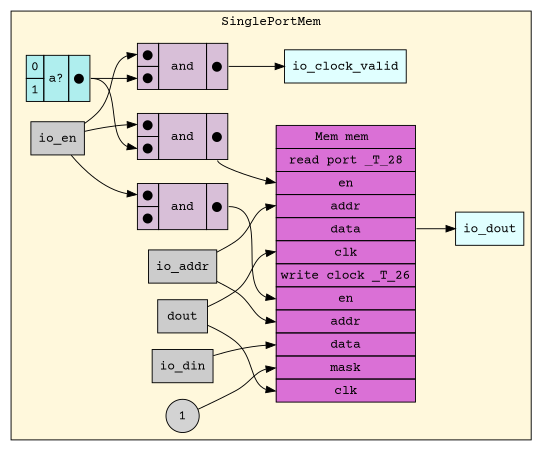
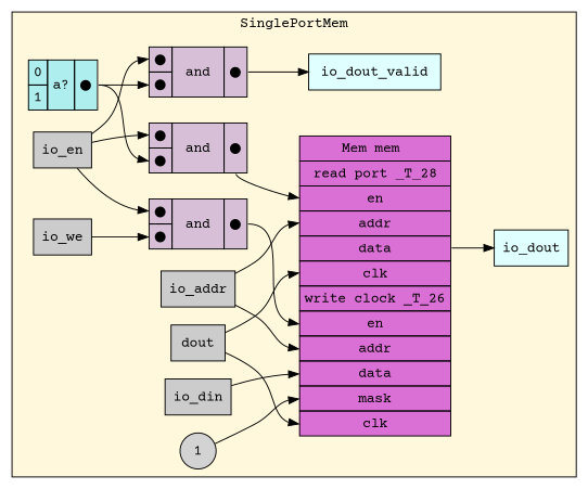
  digraph {
    fontname="Courier Prime"
    rankdir=LR
    node [fontname="Courier Prime" shape=rectangle style=filled]
    edge [fontname="Courier Prime" headport=in1]
    n1 [fillcolor="#CCCCCC" label=dout rank=0]
    n2 [label=< <TABLE BORDER="0" CELLBORDER="1" CELLSPACING="0" CELLPADDING="4" BGCOLOR="#DA70D6">   <TR>     <TD>Mem mem </TD>   </TR>      <TR><TD>read port _T_28</TD></TR>              <TR><TD PORT="_T_28_en">en</TD></TR>            <TR><TD PORT="_T_28_addr">addr</TD></TR>            <TR><TD PORT="_T_28_data">data</TD></TR>            <TR><TD PORT="_T_28_clk">clk</TD></TR>      <TR><TD>write clock _T_26</TD></TR>              <TR><TD PORT="_T_26_en">en</TD></TR>            <TR><TD PORT="_T_26_addr">addr</TD></TR>            <TR><TD PORT="_T_26_data">data</TD></TR>            <TR><TD PORT="_T_26_mask">mask</TD></TR>            <TR><TD PORT="_T_26_clk">clk</TD></TR>      </TABLE>> shape=plaintext style=""]
    n3 [fillcolor="#CCCCCC" label=io_en rank=0]
    n4 [label=< <TABLE BORDER="0" CELLBORDER="1" CELLSPACING="0" CELLPADDING="4" BGCOLOR="#D8BFD8">   <TR>     <TD PORT="in1">&#x25cf;</TD>     <TD ROWSPAN="2" > and </TD>     <TD ROWSPAN="2" PORT="out">&#x25cf;</TD>   </TR>   <TR>     <TD PORT="in2">&#x25cf;</TD>   </TR> </TABLE>> shape=plaintext style=""]
    n5 [label=< <TABLE BORDER="0" CELLBORDER="1" CELLSPACING="0" CELLPADDING="4" BGCOLOR="#D8BFD8">   <TR>     <TD PORT="in1">&#x25cf;</TD>     <TD ROWSPAN="2" > and </TD>     <TD ROWSPAN="2" PORT="out">&#x25cf;</TD>   </TR>   <TR>     <TD PORT="in2">&#x25cf;</TD>   </TR> </TABLE>> shape=plaintext style=""]
    n6 [label=< <TABLE BORDER="0" CELLBORDER="1" CELLSPACING="0" CELLPADDING="4" BGCOLOR="#D8BFD8">   <TR>     <TD PORT="in1">&#x25cf;</TD>     <TD ROWSPAN="2" > and </TD>     <TD ROWSPAN="2" PORT="out">&#x25cf;</TD>   </TR>   <TR>     <TD PORT="in2">&#x25cf;</TD>   </TR> </TABLE>> shape=plaintext style=""]
+   n7 [fillcolor="#CCCCCC" label=io_we rank=0]
    n8 [label=< <TABLE BORDER="0" CELLBORDER="1" CELLSPACING="0" CELLPADDING="4" BGCOLOR="#AFEEEE">   <TR>     <TD PORT="in1">0</TD>     <TD ROWSPAN="2" PORT="select">a?</TD>     <TD ROWSPAN="2" PORT="out">&#x25cf;</TD>   </TR>   <TR>     <TD PORT="in2">1</TD>   </TR> </TABLE>> shape=plaintext style=""]
    n9 [fillcolor="#CCCCCC" label=io_addr rank=0]
    n10 [fillcolor="#CCCCCC" label=io_din rank=0]
    n11 [fillcolor="#E0FFFF" label=io_dout rank=1000]
-   n12 [fillcolor="#E0FFFF" label=io_clock_valid rank=1000]
+   n12 [fillcolor="#E0FFFF" label=io_dout_valid rank=1000]
    n13 [BGCOLOR="#C0C0C0" label=1 shape=circle]
    subgraph cluster_1 {
      bgcolor="#FFF8DC"
      label=SinglePortMem
      n1
      n2
      n3
      n4
      n5
      n6
+     n7
      n8
      n9
      n10
      n11
      n12
      n13
    }
    n1 -> n2 [headport=_T_28_clk]
    n1 -> n2 [headport=_T_26_clk]
    n2 -> n11 [tailport=_T_28_data]
    n3 -> n4
    n3 -> n5
    n3 -> n6
    n4 -> n12 [tailport=out]
    n5 -> n2 [headport=_T_28_en tailport=out]
    n6 -> n2 [headport=_T_26_en tailport=out]
+   n7 -> n6 [headport=in2]
    n8 -> n4 [headport=in2 tailport=out]
    n8 -> n5 [headport=in2 tailport=out]
    n9 -> n2 [headport=_T_26_addr]
    n9 -> n2 [headport=_T_28_addr]
    n10 -> n2 [headport=_T_26_data]
    n13 -> n2 [headport=_T_26_mask]
  }
